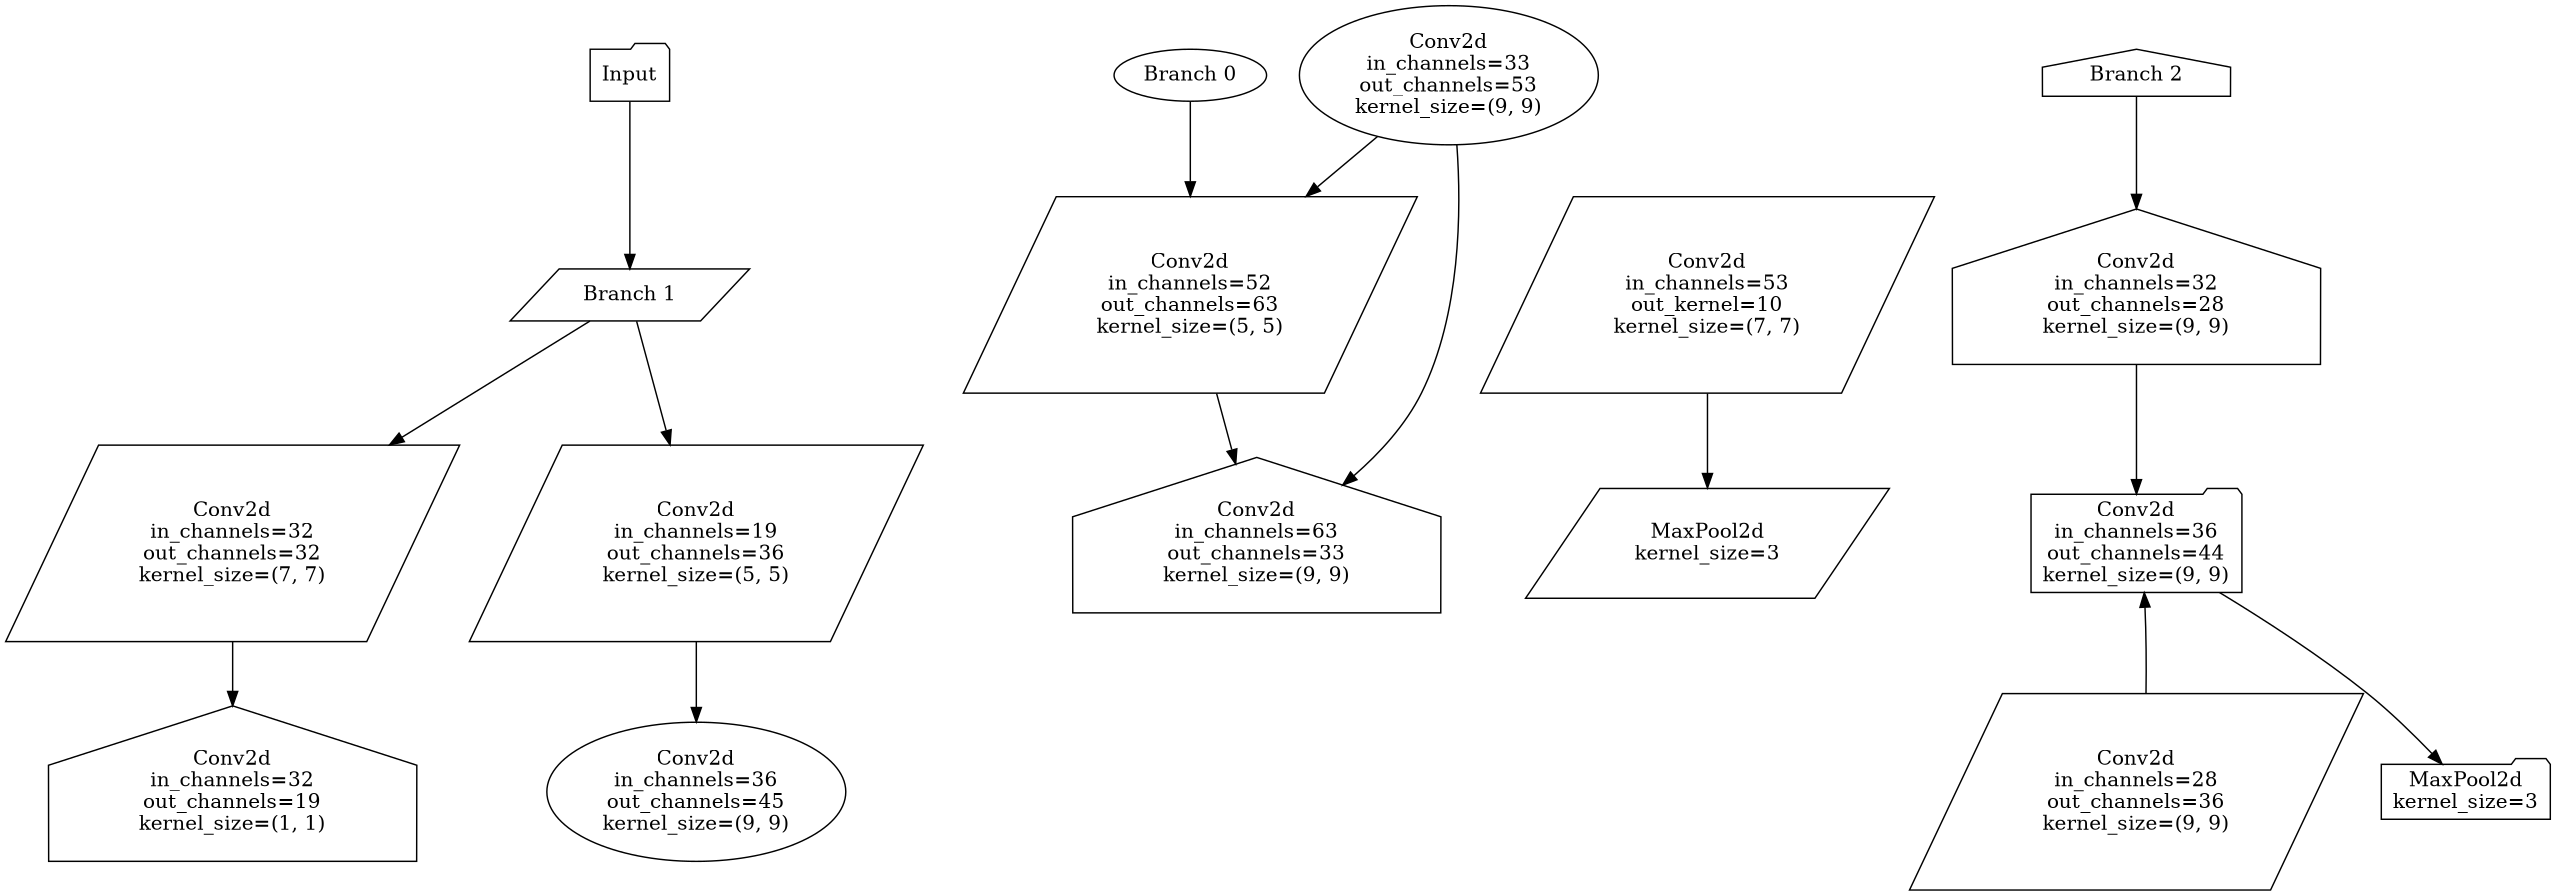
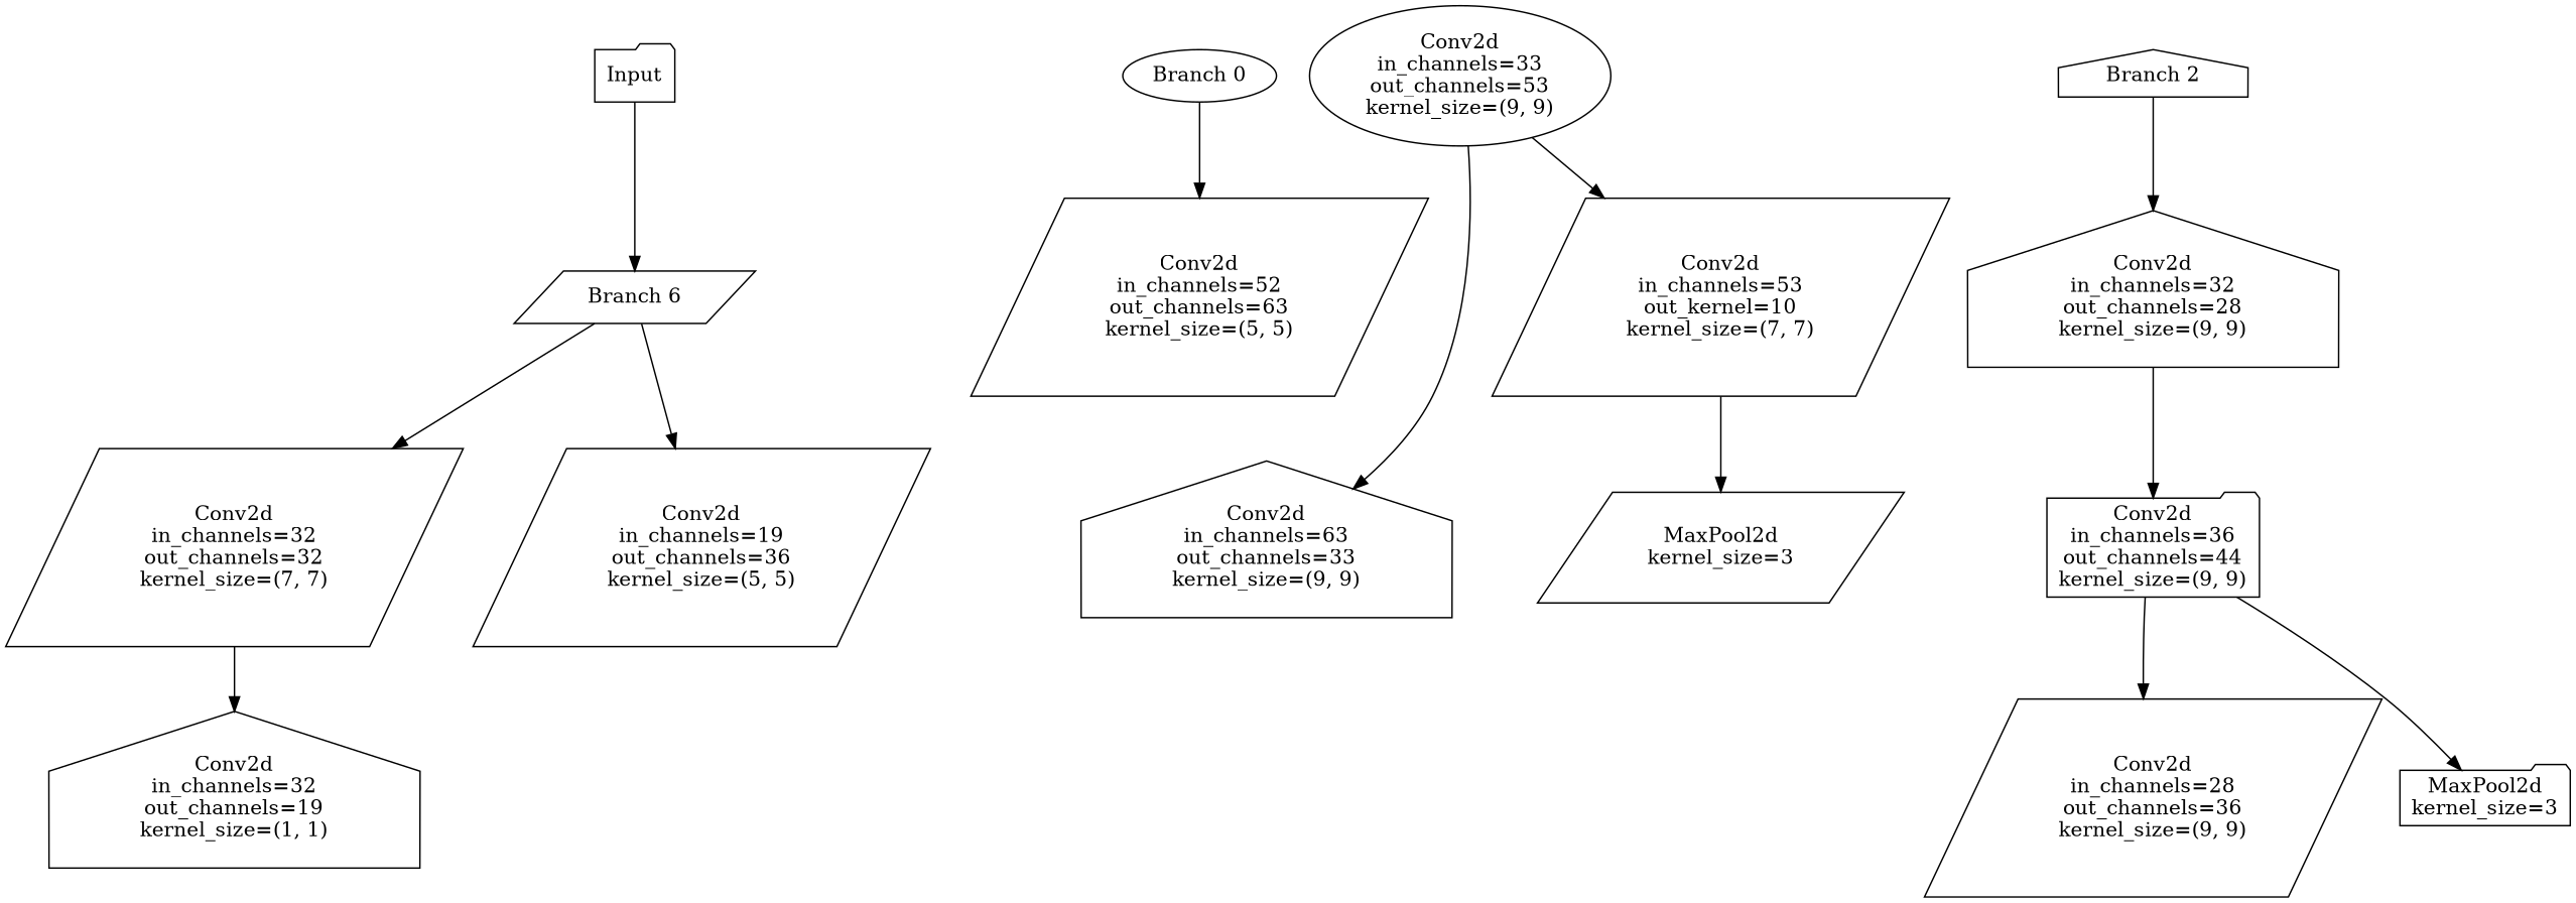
  digraph {
    node [shape=parallelogram]
    n1 [label=Input shape=folder]
-   n2 [label="Branch 1"]
+   n2 [label="Branch 6"]
    n3 [label="Branch 0" shape=ellipse]
    n4 [label="Conv2d\nin_channels=52\nout_channels=63\nkernel_size=(5, 5)"]
    n5 [label="Conv2d\nin_channels=32\nout_channels=32\nkernel_size=(7, 7)"]
    n6 [label="Conv2d\nin_channels=19\nout_channels=36\nkernel_size=(5, 5)"]
    n7 [label="Branch 2" shape=house]
    n8 [label="Conv2d\nin_channels=32\nout_channels=28\nkernel_size=(9, 9)" shape=house]
    n9 [label="Conv2d\nin_channels=63\nout_channels=33\nkernel_size=(9, 9)" shape=house]
    n10 [label="Conv2d\nin_channels=33\nout_channels=53\nkernel_size=(9, 9)" shape=ellipse]
    n11 [label="Conv2d\nin_channels=53\nout_kernel=10\nkernel_size=(7, 7)"]
    n12 [label="MaxPool2d\nkernel_size=3"]
    n13 [label="Conv2d\nin_channels=32\nout_channels=19\nkernel_size=(1, 1)" shape=house]
-   n14 [label="Conv2d\nin_channels=36\nout_channels=45\nkernel_size=(9, 9)" shape=ellipse]
    n15 [label="Conv2d\nin_channels=36\nout_channels=44\nkernel_size=(9, 9)" shape=folder]
    n16 [label="Conv2d\nin_channels=28\nout_channels=36\nkernel_size=(9, 9)"]
    n17 [label="MaxPool2d\nkernel_size=3" shape=folder]
    n1 -> n2
    n2 -> n5
    n2 -> n6
    n3 -> n4
-   n4 -> n9
    n5 -> n13
-   n6 -> n14
    n7 -> n8
    n8 -> n15
    n10 -> n9
-   n10 -> n4
+   n10 -> n11
    n11 -> n12
    n15 -> n17
-   n16 -> n15
+   n15 -> n16
  }
